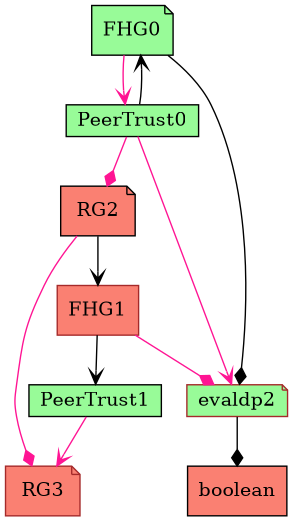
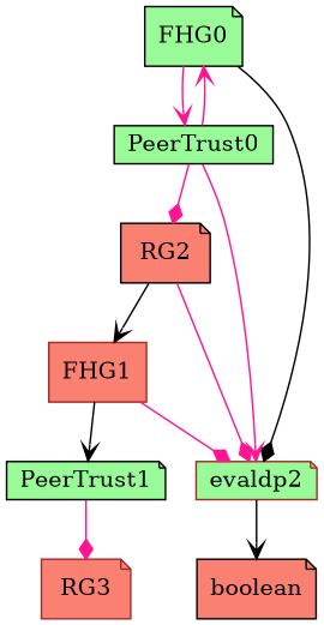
  digraph {
    node [color=black fillcolor=palegreen shape=note style=filled]
    edge [arrowhead=diamond color=deeppink]
    n1 [label=FHG0]
    n2 [height=0.01 label=PeerTrust0 shape=box width=1]
    n3 [color=brown height=0.01 label=evaldp2 width=1]
    n4 [fillcolor=salmon label=RG2]
-   n5 [fillcolor=salmon label=boolean shape=box]
+   n5 [fillcolor=salmon label=boolean]
    n6 [color=brown fillcolor=salmon label=FHG1 shape=box]
-   n7 [height=0.01 label=PeerTrust1 shape=box width=1]
+   n7 [height=0.01 label=PeerTrust1 width=1]
    n8 [color=brown fillcolor=salmon label=RG3]
    n1 -> n2 [arrowhead=vee]
    n1 -> n3 [color=black]
-   n2 -> n1 [arrowhead=vee color=black]
+   n2 -> n1 [arrowhead=vee]
    n2 -> n3 [arrowhead=vee]
    n2 -> n4
-   n3 -> n5 [color=black]
-   n4 -> n8
+   n3 -> n5 [arrowhead=vee color=black]
+   n4 -> n3
    n4 -> n6 [arrowhead=vee color=black]
    n6 -> n3
    n6 -> n7 [arrowhead=vee color=black]
-   n7 -> n8 [arrowhead=vee]
+   n7 -> n8
  }
